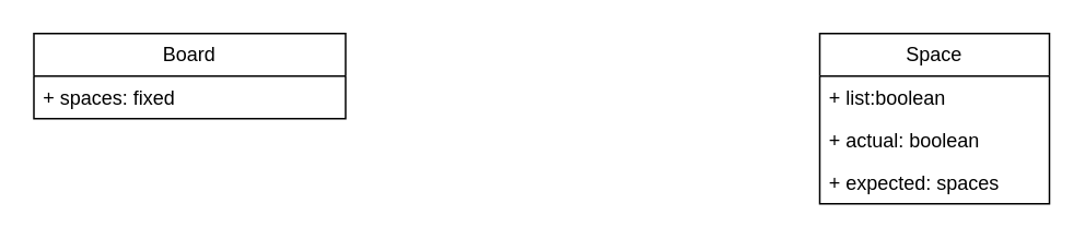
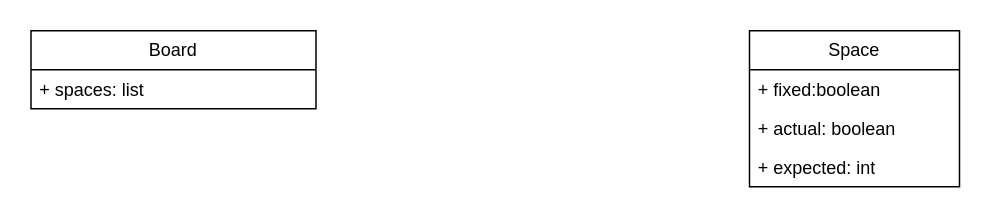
  <mxCell id="0" />
  <mxCell id="1" parent="0" />
  <mxCell id="2" value="Board" style="swimlane;fontStyle=0;childLayout=stackLayout;horizontal=1;startSize=26;fillColor=none;horizontalStack=0;resizeParent=1;resizeParentMax=0;resizeLast=0;collapsible=1;marginBottom=0;whiteSpace=wrap;html=1;" vertex="1" parent="1"><mxGeometry x="20" y="20" width="190" height="52" as="geometry" /></mxCell>
- <mxCell id="3" value="+ spaces: fixed" style="text;strokeColor=none;fillColor=none;align=left;verticalAlign=top;spacingLeft=4;spacingRight=4;overflow=hidden;rotatable=0;points=[[0,0.5],[1,0.5]];portConstraint=eastwest;whiteSpace=wrap;html=1;" vertex="1" parent="2"><mxGeometry y="26" width="190" height="26" as="geometry" /></mxCell>
+ <mxCell id="3" value="+ spaces: list" style="text;strokeColor=none;fillColor=none;align=left;verticalAlign=top;spacingLeft=4;spacingRight=4;overflow=hidden;rotatable=0;points=[[0,0.5],[1,0.5]];portConstraint=eastwest;whiteSpace=wrap;html=1;" vertex="1" parent="2"><mxGeometry y="26" width="190" height="26" as="geometry" /></mxCell>
  <mxCell id="4" value="Space" style="swimlane;fontStyle=0;childLayout=stackLayout;horizontal=1;startSize=26;fillColor=none;horizontalStack=0;resizeParent=1;resizeParentMax=0;resizeLast=0;collapsible=1;marginBottom=0;whiteSpace=wrap;html=1;" vertex="1" parent="1"><mxGeometry x="499" y="20" width="140" height="104" as="geometry" /></mxCell>
- <mxCell id="5" value="+ list:boolean&lt;div&gt;&lt;br&gt;&lt;/div&gt;" style="text;strokeColor=none;fillColor=none;align=left;verticalAlign=top;spacingLeft=4;spacingRight=4;overflow=hidden;rotatable=0;points=[[0,0.5],[1,0.5]];portConstraint=eastwest;whiteSpace=wrap;html=1;" vertex="1" parent="4"><mxGeometry y="26" width="140" height="26" as="geometry" /></mxCell>
+ <mxCell id="5" value="+ fixed:boolean&lt;div&gt;&lt;br&gt;&lt;/div&gt;" style="text;strokeColor=none;fillColor=none;align=left;verticalAlign=top;spacingLeft=4;spacingRight=4;overflow=hidden;rotatable=0;points=[[0,0.5],[1,0.5]];portConstraint=eastwest;whiteSpace=wrap;html=1;" vertex="1" parent="4"><mxGeometry y="26" width="140" height="26" as="geometry" /></mxCell>
  <mxCell id="6" value="+ actual: boolean" style="text;strokeColor=none;fillColor=none;align=left;verticalAlign=top;spacingLeft=4;spacingRight=4;overflow=hidden;rotatable=0;points=[[0,0.5],[1,0.5]];portConstraint=eastwest;whiteSpace=wrap;html=1;" vertex="1" parent="4"><mxGeometry y="52" width="140" height="26" as="geometry" /></mxCell>
- <mxCell id="7" value="+ expected: spaces" style="text;strokeColor=none;fillColor=none;align=left;verticalAlign=top;spacingLeft=4;spacingRight=4;overflow=hidden;rotatable=0;points=[[0,0.5],[1,0.5]];portConstraint=eastwest;whiteSpace=wrap;html=1;" vertex="1" parent="4"><mxGeometry y="78" width="140" height="26" as="geometry" /></mxCell>
+ <mxCell id="7" value="+ expected: int" style="text;strokeColor=none;fillColor=none;align=left;verticalAlign=top;spacingLeft=4;spacingRight=4;overflow=hidden;rotatable=0;points=[[0,0.5],[1,0.5]];portConstraint=eastwest;whiteSpace=wrap;html=1;" vertex="1" parent="4"><mxGeometry y="78" width="140" height="26" as="geometry" /></mxCell>
